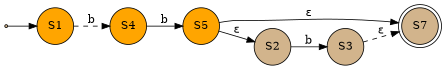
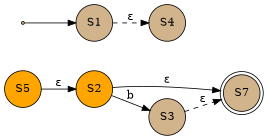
  digraph {
    rankdir=LR
    node [fillcolor=tan shape=circle style=filled]
    edge [style=solid]
    n1 [label=S7 shape=doublecircle]
-   S1 [fillcolor=orange]
-   S4 [fillcolor=orange]
-   S2
+   S1
+   S4
+   S2 [fillcolor=orange]
    S3
    S5 [fillcolor=orange]
    "" [shape=point]
-   S1 -> S4 [label=b style=dashed]
-   S4 -> S5 [label=b]
+   S1 -> S4 [label="ε" style=dashed]
    S2 -> S3 [label=b]
    S3 -> n1 [label="ε" style=dashed]
-   S5 -> n1 [label="ε"]
+   S2 -> n1 [label="ε"]
    S5 -> S2 [label="ε"]
    "" -> S1
  }
